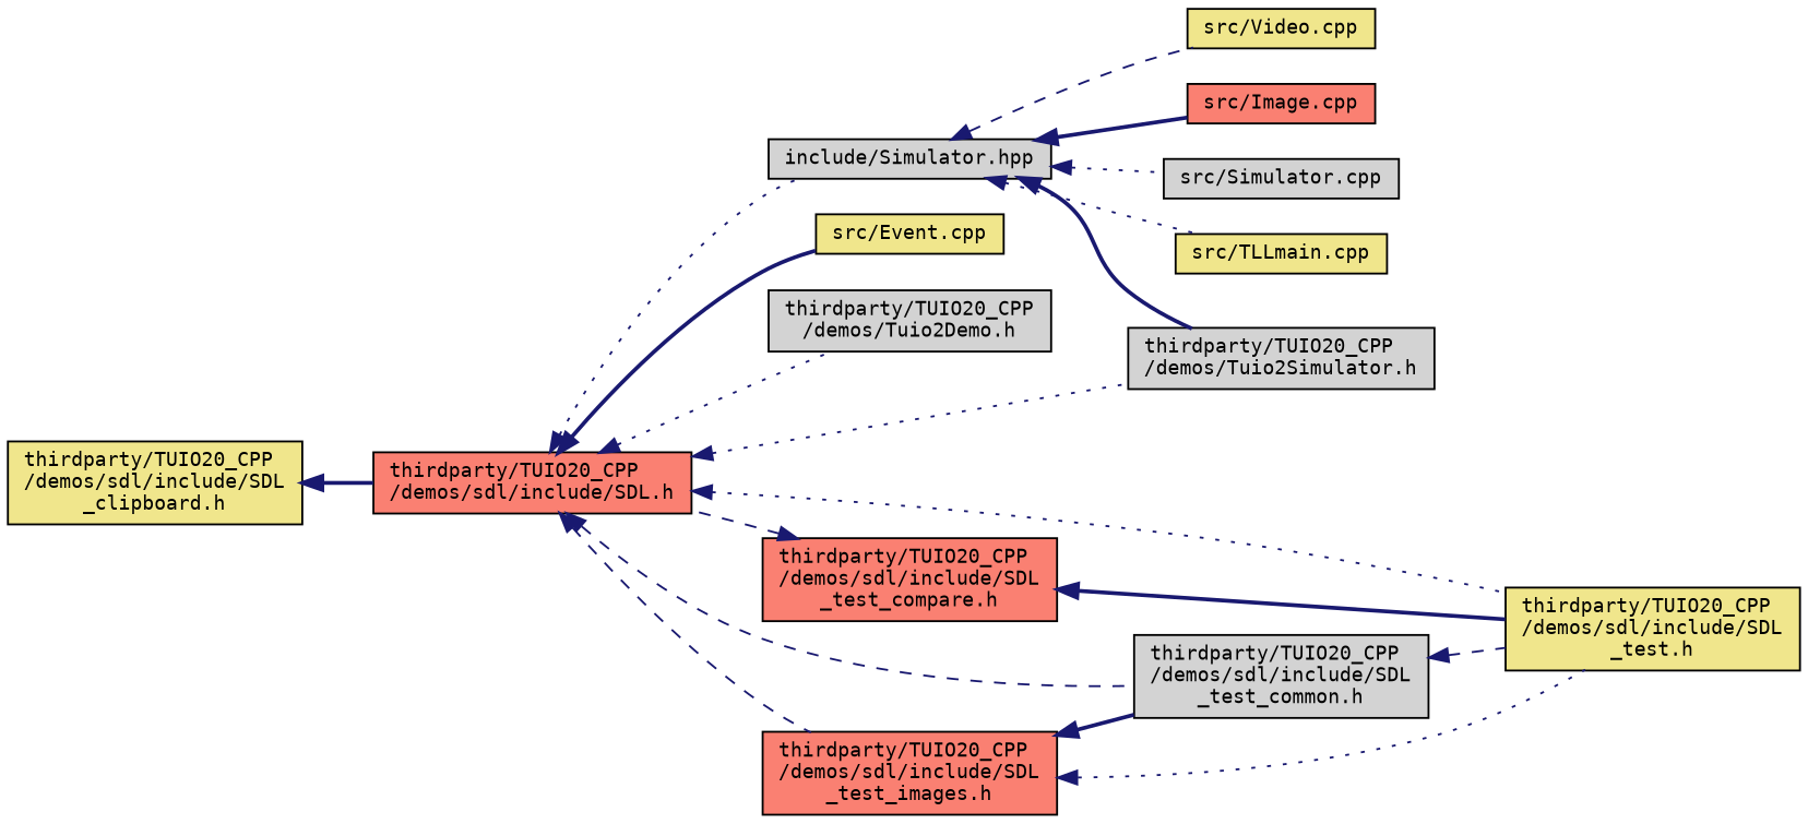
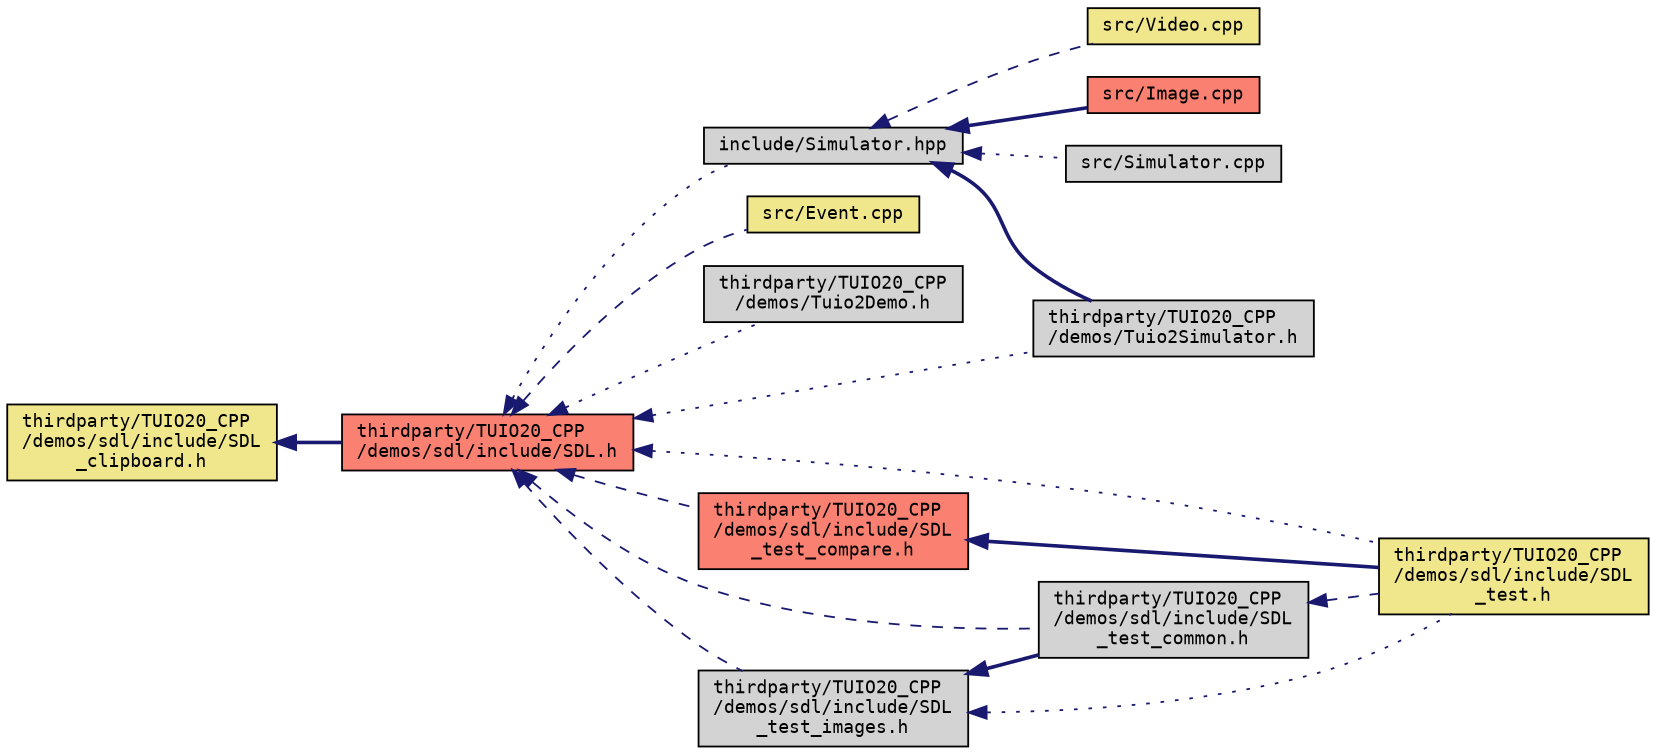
  digraph {
    fontname="DejaVu Sans Mono"
    rankdir=LR
    node [color=black fillcolor=khaki fontname="DejaVu Sans Mono" fontsize=10 shape=record style=filled]
    edge [color=midnightblue dir=back fontname="DejaVu Sans Mono" fontsize=10 labelfontname=Helvetica labelfontsize=10 style=dotted]
    n1 [fontcolor=black height=0.2 label="thirdparty/TUIO20_CPP\l/demos/sdl/include/SDL\l_clipboard.h" width=0.4]
    n2 [fillcolor=salmon height=0.2 label="thirdparty/TUIO20_CPP\l/demos/sdl/include/SDL.h" width=0.4]
    n3 [fillcolor=lightgrey height=0.2 label="include/Simulator.hpp" width=0.4]
    n4 [height=0.2 label="src/Event.cpp" width=0.4]
    n5 [fillcolor=lightgrey height=0.2 label="thirdparty/TUIO20_CPP\l/demos/Tuio2Demo.h" width=0.4]
    n6 [fillcolor=lightgrey height=0.2 label="thirdparty/TUIO20_CPP\l/demos/Tuio2Simulator.h" width=0.4]
    n7 [height=0.2 label="thirdparty/TUIO20_CPP\l/demos/sdl/include/SDL\l_test.h" width=0.4]
    n8 [fillcolor=lightgrey height=0.2 label="thirdparty/TUIO20_CPP\l/demos/sdl/include/SDL\l_test_common.h" width=0.4]
    n9 [fillcolor=salmon height=0.2 label="thirdparty/TUIO20_CPP\l/demos/sdl/include/SDL\l_test_compare.h" width=0.4]
-   n10 [fillcolor=salmon height=0.2 label="thirdparty/TUIO20_CPP\l/demos/sdl/include/SDL\l_test_images.h" width=0.4]
+   n10 [fillcolor=lightgrey height=0.2 label="thirdparty/TUIO20_CPP\l/demos/sdl/include/SDL\l_test_images.h" width=0.4]
    n11 [fillcolor=salmon height=0.2 label="src/Image.cpp" width=0.4]
    n12 [fillcolor=lightgrey height=0.2 label="src/Simulator.cpp" width=0.4]
-   n13 [height=0.2 label="src/TLLmain.cpp" width=0.4]
    n14 [height=0.2 label="src/Video.cpp" width=0.4]
    n1 -> n2 [style=bold]
    n2 -> n3
-   n2 -> n4 [style=bold]
+   n2 -> n4 [style=dashed]
    n2 -> n5
    n2 -> n6
    n2 -> n7
    n2 -> n8 [style=dashed]
-   n9 -> n2 [style=dashed]
+   n2 -> n9 [style=dashed]
    n2 -> n10 [style=dashed]
    n3 -> n6 [style=bold]
    n3 -> n11 [style=bold]
    n3 -> n12
-   n3 -> n13
    n3 -> n14 [style=dashed]
    n8 -> n7 [style=dashed]
    n9 -> n7 [style=bold]
    n10 -> n7
    n10 -> n8 [style=bold]
  }
